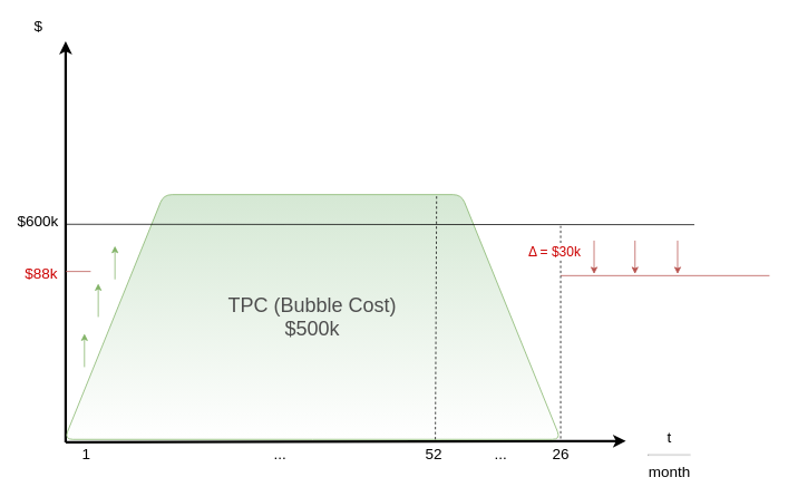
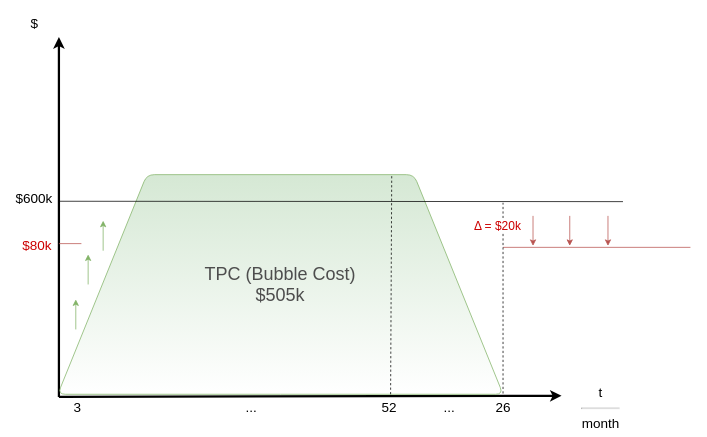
  <mxCell id="0" />
  <mxCell id="1" parent="0" />
  <mxCell id="2" value="" style="edgeStyle=none;html=1;fontColor=#000000;strokeWidth=3;strokeColor=#000000;" parent="1" edge="1"><mxGeometry width="100" height="100" relative="1" as="geometry"><mxPoint x="77.5" y="529" as="sourcePoint" /><mxPoint x="77.5" y="49" as="targetPoint" /></mxGeometry></mxCell>
  <mxCell id="3" value="" style="edgeStyle=none;html=1;fontColor=#000000;strokeWidth=3;strokeColor=#000000;entryX=0.088;entryY=-0.117;entryDx=0;entryDy=0;entryPerimeter=0;" parent="1" edge="1"><mxGeometry width="100" height="100" relative="1" as="geometry"><mxPoint x="77.5" y="529" as="sourcePoint" /><mxPoint x="748.06" y="527.49" as="targetPoint" /></mxGeometry></mxCell>
  <mxCell id="4" value="t&lt;br&gt;&lt;hr&gt;month" style="text;spacingTop=-5;html=1;fontSize=18;fontStyle=0;fontColor=#000000;strokeColor=none;align=center;" parent="1" vertex="1"><mxGeometry x="760" y="511" width="80" height="20" as="geometry" /></mxCell>
- <mxCell id="5" value="1" style="text;spacingTop=-5;align=center;verticalAlign=middle;fontStyle=0;html=1;fontSize=18;fontColor=#000000;strokeColor=none;" parent="1" vertex="1"><mxGeometry x="76" y="531" width="52" height="30" as="geometry" /></mxCell>
+ <mxCell id="5" value="3" style="text;spacingTop=-5;align=center;verticalAlign=middle;fontStyle=0;html=1;fontSize=18;fontColor=#000000;strokeColor=none;" parent="1" vertex="1"><mxGeometry x="76" y="531" width="52" height="30" as="geometry" /></mxCell>
  <mxCell id="6" value="$" style="text;spacingTop=-5;html=1;fontSize=18;fontStyle=0;fontColor=#000000;" parent="1" vertex="1"><mxGeometry x="37.5" y="20" width="80" height="20" as="geometry" /></mxCell>
  <mxCell id="7" value="$600k" style="text;spacingTop=-5;align=center;verticalAlign=middle;fontStyle=0;html=1;fontSize=18;fontColor=#000000;" parent="1" vertex="1"><mxGeometry x="20.5" y="244.5" width="46" height="46" as="geometry" /></mxCell>
- <mxCell id="8" value="&lt;font style=&quot;font-size: 24px&quot;&gt;TPC (Bubble Cost)&lt;br&gt;$500k&lt;br&gt;&lt;/font&gt;" style="shape=trapezoid;perimeter=trapezoidPerimeter;whiteSpace=wrap;html=1;rounded=1;fillColor=#d5e8d4;strokeColor=#82b366;gradientColor=#ffffff;gradientDirection=south;fontColor=#4D4D4D;" parent="1" vertex="1"><mxGeometry x="76" y="232.5" width="594" height="293" as="geometry" /></mxCell>
+ <mxCell id="8" value="&lt;font style=&quot;font-size: 24px&quot;&gt;TPC (Bubble Cost)&lt;br&gt;$505k&lt;br&gt;&lt;/font&gt;" style="shape=trapezoid;perimeter=trapezoidPerimeter;whiteSpace=wrap;html=1;rounded=1;fillColor=#d5e8d4;strokeColor=#82b366;gradientColor=#ffffff;gradientDirection=south;fontColor=#4D4D4D;" parent="1" vertex="1"><mxGeometry x="76" y="232.5" width="594" height="293" as="geometry" /></mxCell>
  <mxCell id="9" value="" style="endArrow=classic;html=1;fillColor=#d5e8d4;strokeColor=#82b366;" parent="1" edge="1"><mxGeometry width="50" height="50" relative="1" as="geometry"><mxPoint x="116.5" y="379" as="sourcePoint" /><mxPoint x="116.5" y="339" as="targetPoint" /></mxGeometry></mxCell>
  <mxCell id="10" value="" style="endArrow=classic;html=1;fillColor=#d5e8d4;strokeColor=#82b366;" parent="1" edge="1"><mxGeometry width="50" height="50" relative="1" as="geometry"><mxPoint x="100" y="439" as="sourcePoint" /><mxPoint x="100" y="399" as="targetPoint" /></mxGeometry></mxCell>
  <mxCell id="11" value="" style="endArrow=classic;html=1;fillColor=#d5e8d4;strokeColor=#82b366;" parent="1" edge="1"><mxGeometry width="50" height="50" relative="1" as="geometry"><mxPoint x="136.5" y="334" as="sourcePoint" /><mxPoint x="136.5" y="294" as="targetPoint" /></mxGeometry></mxCell>
  <mxCell id="12" value="" style="endArrow=none;html=1;" parent="1" edge="1"><mxGeometry width="50" height="50" relative="1" as="geometry"><mxPoint x="77.5" y="268" as="sourcePoint" /><mxPoint x="830" y="268.5" as="targetPoint" /></mxGeometry></mxCell>
- <mxCell id="13" value="$88k" style="text;spacingTop=-5;align=center;verticalAlign=middle;fontStyle=0;html=1;fontSize=18;fontColor=#CC0000;" parent="1" vertex="1"><mxGeometry x="24.5" y="307.5" width="46" height="46" as="geometry" /></mxCell>
+ <mxCell id="13" value="$80k" style="text;spacingTop=-5;align=center;verticalAlign=middle;fontStyle=0;html=1;fontSize=18;fontColor=#CC0000;" parent="1" vertex="1"><mxGeometry x="24.5" y="307.5" width="46" height="46" as="geometry" /></mxCell>
  <mxCell id="14" value="" style="endArrow=none;dashed=1;html=1;fontColor=#CC0000;entryX=0.75;entryY=0;entryDx=0;entryDy=0;" parent="1" target="8" edge="1"><mxGeometry width="50" height="50" relative="1" as="geometry"><mxPoint x="520" y="525.5" as="sourcePoint" /><mxPoint x="520" y="375.5" as="targetPoint" /></mxGeometry></mxCell>
  <mxCell id="15" value="" style="endArrow=none;html=1;fontColor=#CC0000;fillColor=#f8cecc;strokeColor=#b85450;" parent="1" edge="1"><mxGeometry width="50" height="50" relative="1" as="geometry"><mxPoint x="77.5" y="324.5" as="sourcePoint" /><mxPoint x="107.5" y="324.5" as="targetPoint" /></mxGeometry></mxCell>
  <mxCell id="16" value="" style="endArrow=none;html=1;fontColor=#CC0000;fillColor=#f8cecc;strokeColor=#b85450;" parent="1" edge="1"><mxGeometry width="50" height="50" relative="1" as="geometry"><mxPoint x="670" y="329.5" as="sourcePoint" /><mxPoint x="920" y="329.5" as="targetPoint" /></mxGeometry></mxCell>
  <mxCell id="17" value="" style="endArrow=none;dashed=1;html=1;fontColor=#CC0000;" parent="1" edge="1"><mxGeometry width="50" height="50" relative="1" as="geometry"><mxPoint x="670" y="524.5" as="sourcePoint" /><mxPoint x="670" y="270" as="targetPoint" /></mxGeometry></mxCell>
  <mxCell id="18" value="" style="endArrow=classic;html=1;fillColor=#f8cecc;strokeColor=#b85450;" parent="1" edge="1"><mxGeometry width="50" height="50" relative="1" as="geometry"><mxPoint x="710" y="287.5" as="sourcePoint" /><mxPoint x="710" y="327.5" as="targetPoint" /></mxGeometry></mxCell>
  <mxCell id="19" value="" style="endArrow=classic;html=1;fillColor=#f8cecc;strokeColor=#b85450;" parent="1" edge="1"><mxGeometry width="50" height="50" relative="1" as="geometry"><mxPoint x="759" y="287.5" as="sourcePoint" /><mxPoint x="759" y="327.5" as="targetPoint" /></mxGeometry></mxCell>
  <mxCell id="20" value="" style="endArrow=classic;html=1;fillColor=#f8cecc;strokeColor=#b85450;" parent="1" edge="1"><mxGeometry width="50" height="50" relative="1" as="geometry"><mxPoint x="810" y="287.5" as="sourcePoint" /><mxPoint x="810" y="327.5" as="targetPoint" /></mxGeometry></mxCell>
  <mxCell id="21" value="..." style="text;spacingTop=-5;align=center;verticalAlign=middle;fontStyle=0;html=1;fontSize=18;fontColor=#000000;strokeColor=none;" parent="1" vertex="1"><mxGeometry x="298" y="531" width="71" height="30" as="geometry" /></mxCell>
  <mxCell id="22" value="52" style="text;spacingTop=-5;align=center;verticalAlign=middle;fontStyle=0;html=1;fontSize=18;fontColor=#000000;strokeColor=none;" parent="1" vertex="1"><mxGeometry x="488" y="531" width="60" height="30" as="geometry" /></mxCell>
  <mxCell id="23" value="..." style="text;spacingTop=-5;align=center;verticalAlign=middle;fontStyle=0;html=1;fontSize=18;fontColor=#000000;strokeColor=none;" parent="1" vertex="1"><mxGeometry x="568" y="531" width="60" height="30" as="geometry" /></mxCell>
  <mxCell id="24" value="26" style="text;spacingTop=-5;align=center;verticalAlign=middle;fontStyle=0;html=1;fontSize=18;fontColor=#000000;strokeColor=none;" parent="1" vertex="1"><mxGeometry x="640" y="531" width="60" height="30" as="geometry" /></mxCell>
- <mxCell id="25" value="Δ = $30k" style="text;html=1;strokeColor=none;fillColor=#ffffff;align=center;verticalAlign=middle;whiteSpace=wrap;rounded=0;fontSize=16;fontColor=#CC0000;" parent="1" vertex="1"><mxGeometry x="628" y="290.5" width="70" height="20" as="geometry" /></mxCell>
+ <mxCell id="25" value="Δ = $20k" style="text;html=1;strokeColor=none;fillColor=#ffffff;align=center;verticalAlign=middle;whiteSpace=wrap;rounded=0;fontSize=16;fontColor=#CC0000;" parent="1" vertex="1"><mxGeometry x="628" y="290.5" width="70" height="20" as="geometry" /></mxCell>
